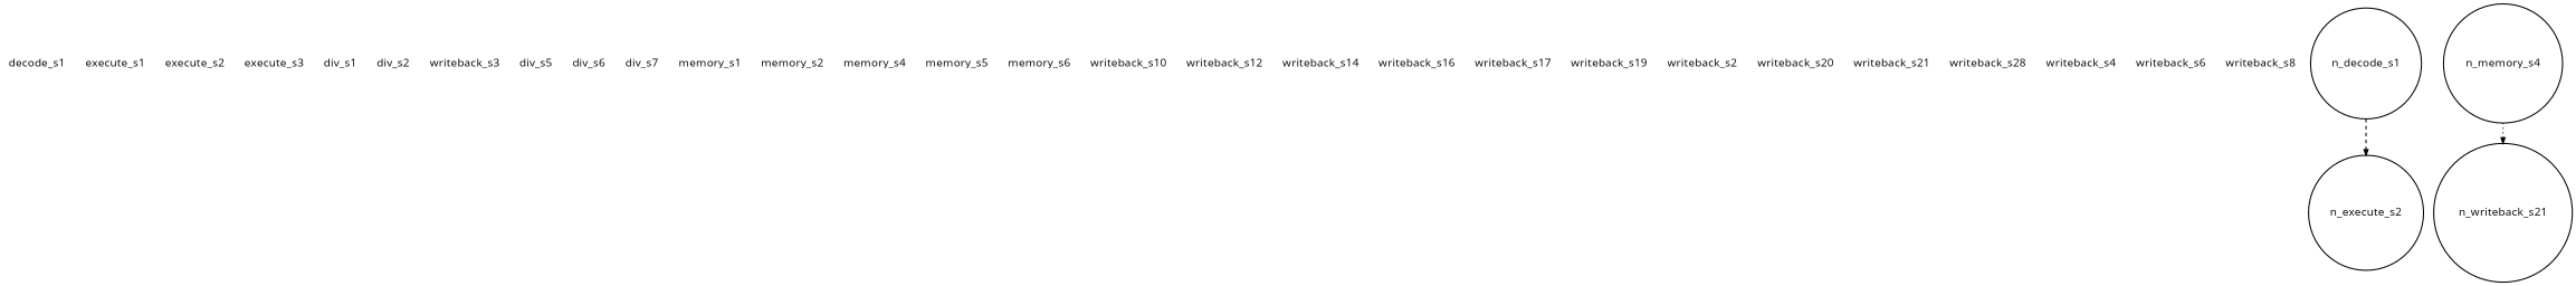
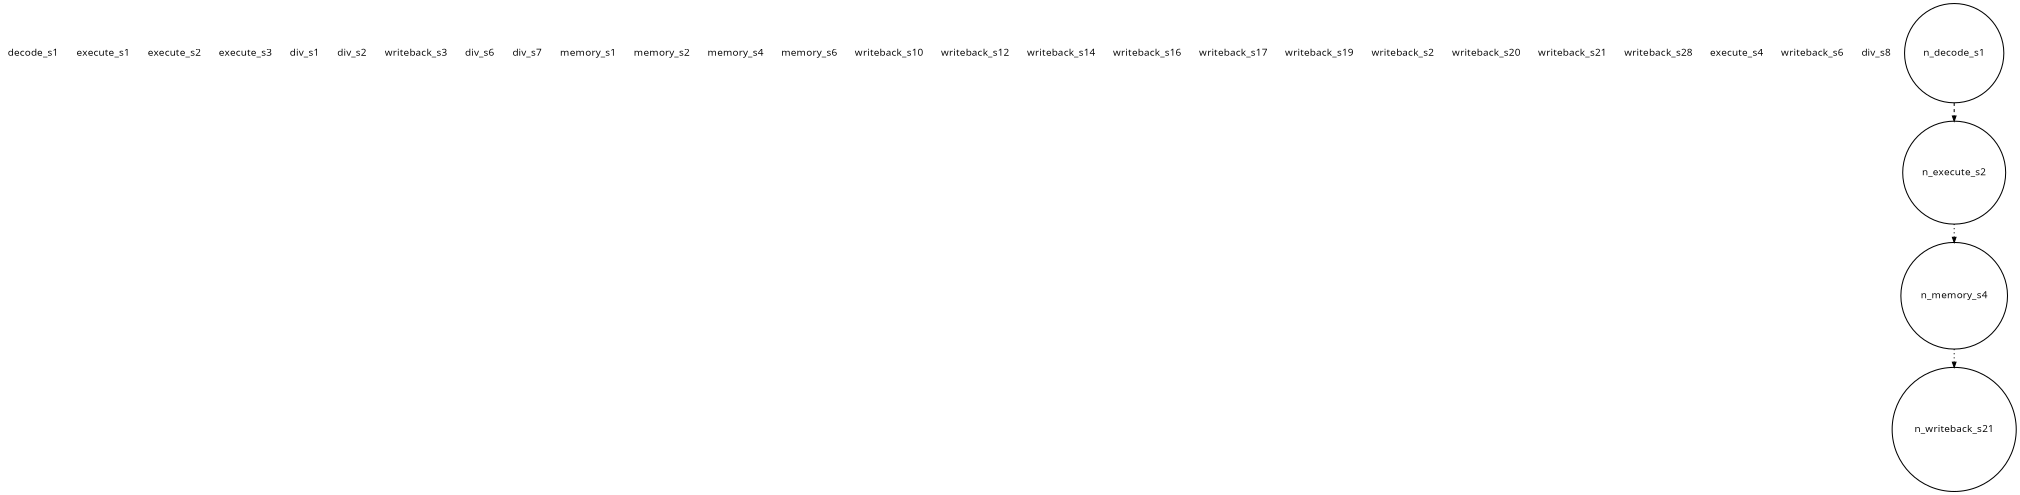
  digraph {
    fontname="Open Sans"
    splines=true
    node [fontname="Open Sans" fontsize=20 penwidth=2 shape=none]
    edge [color=black fontname="Open Sans" penwidth=2 style=dotted]
    n1 [label=decode_s1]
    n2 [label=execute_s1]
    n3 [label=execute_s2]
    n4 [label=execute_s3]
    n5 [label=div_s1]
    n6 [label=div_s2]
    n7 [label=writeback_s3]
-   n8 [label=div_s5]
    n9 [label=div_s6]
    n10 [label=div_s7]
    n11 [label=memory_s1]
    n12 [label=memory_s2]
    n13 [label=memory_s4]
-   n14 [label=memory_s5]
    n15 [label=memory_s6]
    n16 [label=writeback_s10]
    n17 [label=writeback_s12]
    n18 [label=writeback_s14]
    n19 [label=writeback_s16]
    n20 [label=writeback_s17]
    n21 [label=writeback_s19]
    n22 [label=writeback_s2]
    n23 [label=writeback_s20]
    n24 [label=writeback_s21]
    n25 [label=writeback_s28]
-   n26 [label=writeback_s4]
+   n26 [label=execute_s4]
    n27 [label=writeback_s6]
-   n28 [label=writeback_s8]
+   n28 [label=div_s8]
    n_decode_s1 [shape=circle]
    n_execute_s2 [shape=circle]
    n_memory_s4 [shape=circle]
    n_writeback_s21 [shape=circle]
    n_decode_s1 -> n_execute_s2 [style=dashed]
+   n_execute_s2 -> n_memory_s4
    n_memory_s4 -> n_writeback_s21
  }
